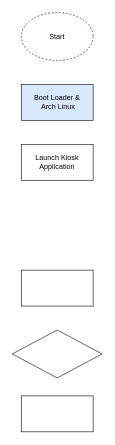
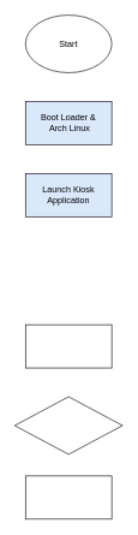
  <mxCell id="0" />
  <mxCell id="1" parent="0" />
- <mxCell id="2" value="&lt;div align=&quot;center&quot;&gt;Start&lt;/div&gt;" style="ellipse;whiteSpace=wrap;html=1;align=center;dashed=1;" parent="1" vertex="1"><mxGeometry x="35" y="20" width="120" height="80" as="geometry" /></mxCell>
+ <mxCell id="2" value="&lt;div align=&quot;center&quot;&gt;Start&lt;/div&gt;" style="ellipse;whiteSpace=wrap;html=1;align=center;" parent="1" vertex="1"><mxGeometry x="35" y="20" width="120" height="80" as="geometry" /></mxCell>
  <mxCell id="3" value="&lt;div&gt;Boot Loader &amp;amp;&lt;/div&gt;&lt;div&gt;&amp;nbsp;Arch Linux&lt;/div&gt;" style="rounded=0;whiteSpace=wrap;html=1;fillColor=#dae8fc;" parent="1" vertex="1"><mxGeometry x="35" y="140" width="120" height="60" as="geometry" /></mxCell>
- <mxCell id="4" value="Launch Kiosk Application" style="rounded=0;whiteSpace=wrap;html=1;" parent="1" vertex="1"><mxGeometry x="35" y="240" width="120" height="60" as="geometry" /></mxCell>
+ <mxCell id="4" value="Launch Kiosk Application" style="rounded=0;whiteSpace=wrap;html=1;fillColor=#dae8fc;" parent="1" vertex="1"><mxGeometry x="35" y="240" width="120" height="60" as="geometry" /></mxCell>
  <mxCell id="5" value="" style="rounded=0;whiteSpace=wrap;html=1;" parent="1" vertex="1"><mxGeometry x="35" y="450" width="120" height="60" as="geometry" /></mxCell>
  <mxCell id="6" value="" style="rhombus;whiteSpace=wrap;html=1;" parent="1" vertex="1"><mxGeometry x="20" y="550" width="150" height="80" as="geometry" /></mxCell>
  <mxCell id="7" value="" style="rounded=0;whiteSpace=wrap;html=1;" parent="1" vertex="1"><mxGeometry x="35" y="660" width="120" height="60" as="geometry" /></mxCell>
